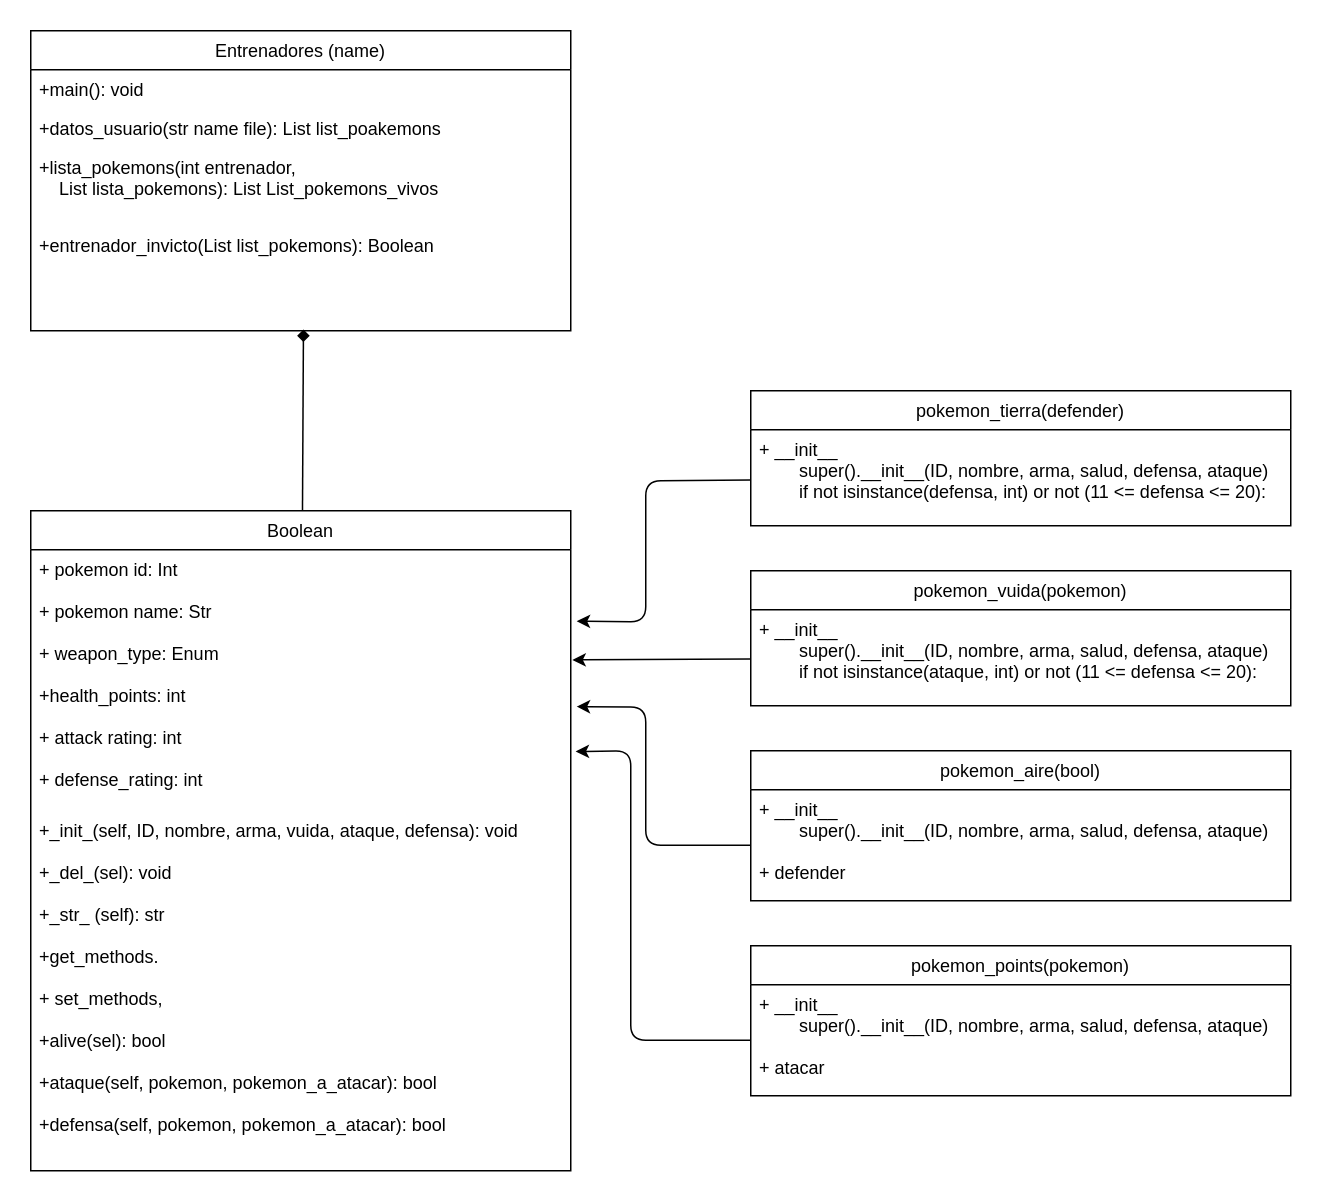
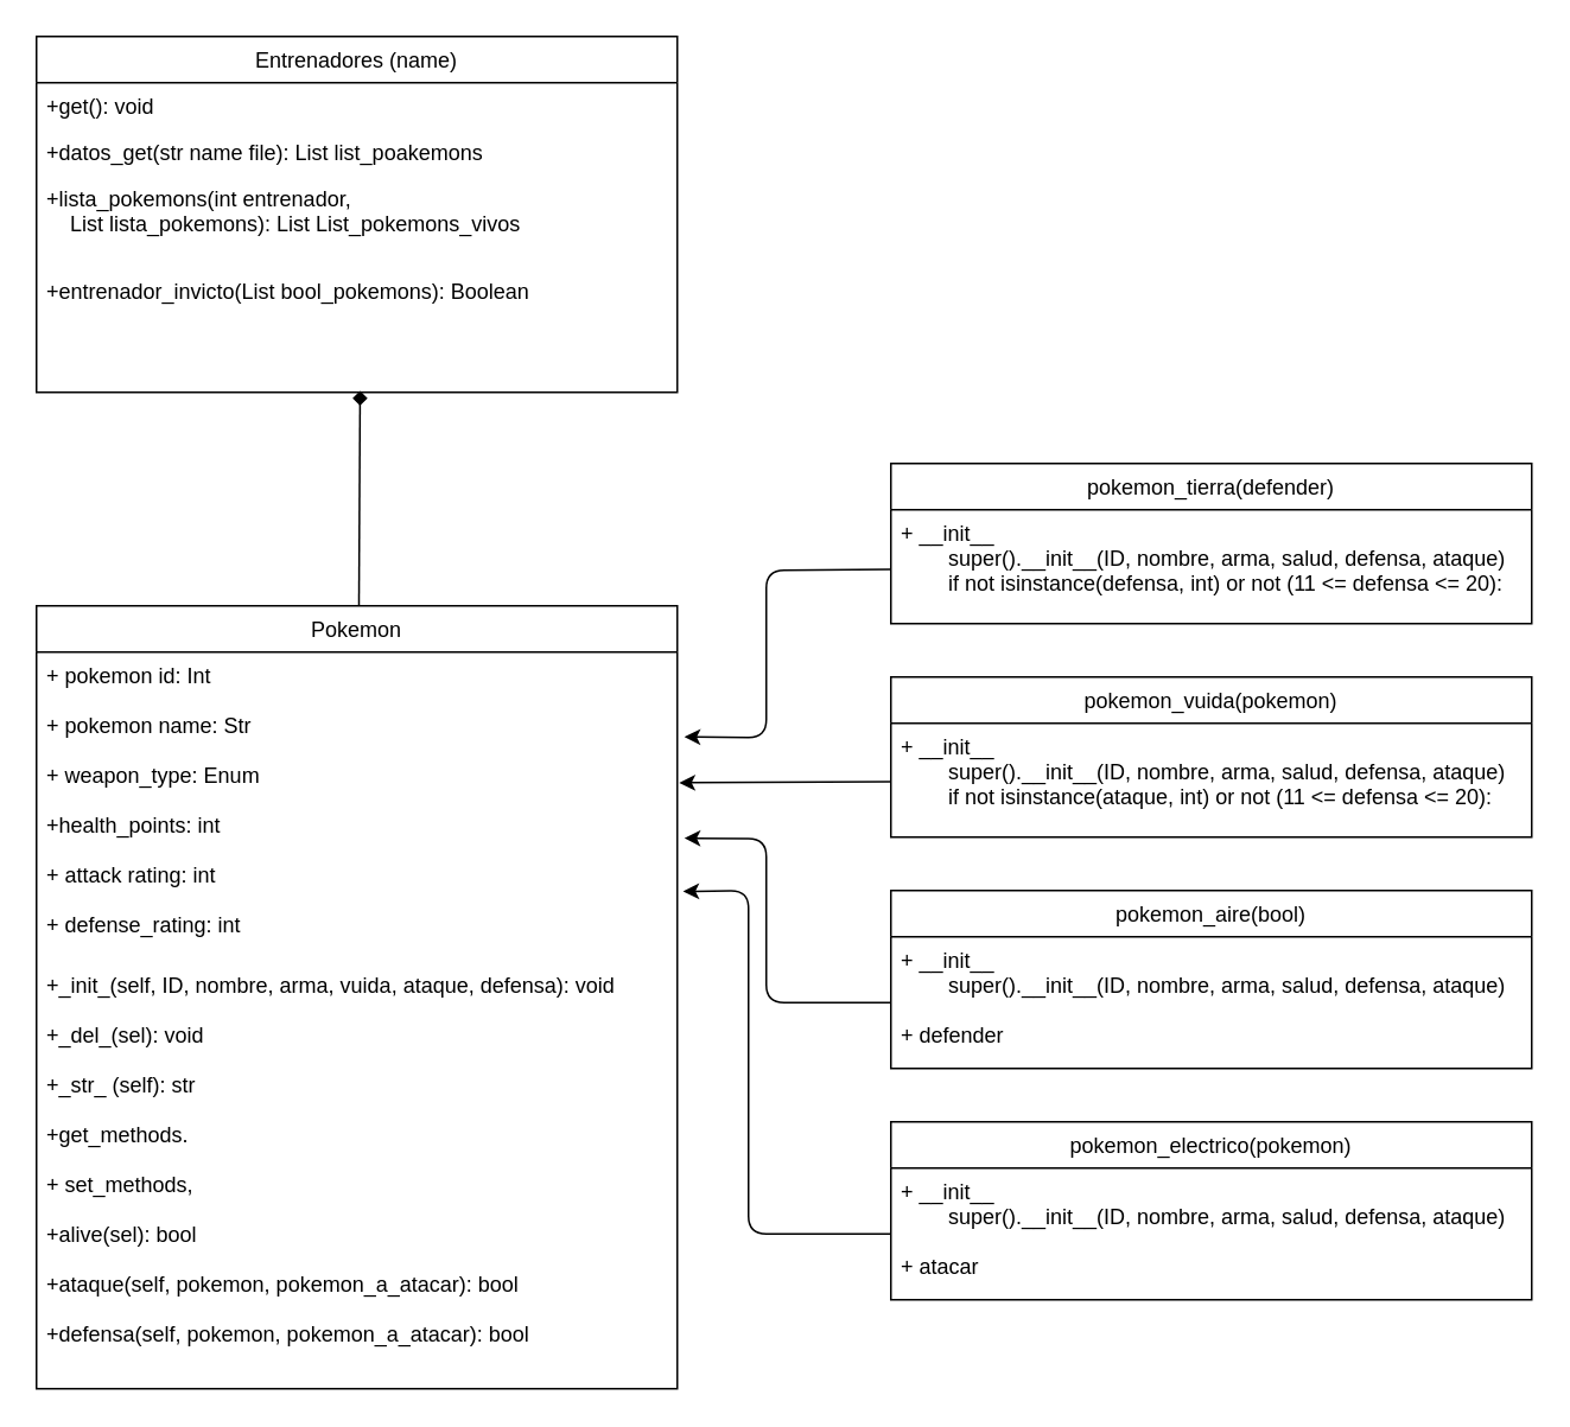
  <mxCell id="0" />
  <mxCell id="1" parent="0" />
  <mxCell id="2" value="Entrenadores (name)" style="swimlane;fontStyle=0;childLayout=stackLayout;horizontal=1;startSize=26;fillColor=none;horizontalStack=0;resizeParent=1;resizeParentMax=0;resizeLast=0;collapsible=1;marginBottom=0;" vertex="1" parent="1"><mxGeometry x="20" y="20" width="360" height="200" as="geometry" /></mxCell>
- <mxCell id="3" value="+main(): void" style="text;strokeColor=none;fillColor=none;align=left;verticalAlign=top;spacingLeft=4;spacingRight=4;overflow=hidden;rotatable=0;points=[[0,0.5],[1,0.5]];portConstraint=eastwest;" vertex="1" parent="2"><mxGeometry y="26" width="360" height="26" as="geometry" /></mxCell>
- <mxCell id="4" value="+datos_usuario(str name file): List list_poakemons" style="text;strokeColor=none;fillColor=none;align=left;verticalAlign=top;spacingLeft=4;spacingRight=4;overflow=hidden;rotatable=0;points=[[0,0.5],[1,0.5]];portConstraint=eastwest;" vertex="1" parent="2"><mxGeometry y="52" width="360" height="26" as="geometry" /></mxCell>
+ <mxCell id="3" value="+get(): void" style="text;strokeColor=none;fillColor=none;align=left;verticalAlign=top;spacingLeft=4;spacingRight=4;overflow=hidden;rotatable=0;points=[[0,0.5],[1,0.5]];portConstraint=eastwest;" vertex="1" parent="2"><mxGeometry y="26" width="360" height="26" as="geometry" /></mxCell>
+ <mxCell id="4" value="+datos_get(str name file): List list_poakemons" style="text;strokeColor=none;fillColor=none;align=left;verticalAlign=top;spacingLeft=4;spacingRight=4;overflow=hidden;rotatable=0;points=[[0,0.5],[1,0.5]];portConstraint=eastwest;" vertex="1" parent="2"><mxGeometry y="52" width="360" height="26" as="geometry" /></mxCell>
  <mxCell id="5" value="+lista_pokemons(int entrenador,&#10;    List lista_pokemons): List List_pokemons_vivos" style="text;strokeColor=none;fillColor=none;align=left;verticalAlign=top;spacingLeft=4;spacingRight=4;overflow=hidden;rotatable=0;points=[[0,0.5],[1,0.5]];portConstraint=eastwest;" vertex="1" parent="2"><mxGeometry y="78" width="360" height="52" as="geometry" /></mxCell>
- <mxCell id="6" value="+entrenador_invicto(List list_pokemons): Boolean&#10;&#10;" style="text;strokeColor=none;fillColor=none;align=left;verticalAlign=top;spacingLeft=4;spacingRight=4;overflow=hidden;rotatable=0;points=[[0,0.5],[1,0.5]];portConstraint=eastwest;" vertex="1" parent="2"><mxGeometry y="130" width="360" height="70" as="geometry" /></mxCell>
+ <mxCell id="6" value="+entrenador_invicto(List bool_pokemons): Boolean&#10;&#10;" style="text;strokeColor=none;fillColor=none;align=left;verticalAlign=top;spacingLeft=4;spacingRight=4;overflow=hidden;rotatable=0;points=[[0,0.5],[1,0.5]];portConstraint=eastwest;" vertex="1" parent="2"><mxGeometry y="130" width="360" height="70" as="geometry" /></mxCell>
  <mxCell id="7" style="edgeStyle=none;html=1;entryX=0.505;entryY=0.987;entryDx=0;entryDy=0;entryPerimeter=0;endArrow=diamond;" edge="1" parent="1" source="8" target="6"><mxGeometry relative="1" as="geometry" /></mxCell>
- <mxCell id="8" value="Boolean" style="swimlane;fontStyle=0;childLayout=stackLayout;horizontal=1;startSize=26;fillColor=none;horizontalStack=0;resizeParent=1;resizeParentMax=0;resizeLast=0;collapsible=1;marginBottom=0;" vertex="1" parent="1"><mxGeometry x="20" y="340" width="360" height="440" as="geometry" /></mxCell>
+ <mxCell id="8" value="Pokemon" style="swimlane;fontStyle=0;childLayout=stackLayout;horizontal=1;startSize=26;fillColor=none;horizontalStack=0;resizeParent=1;resizeParentMax=0;resizeLast=0;collapsible=1;marginBottom=0;" vertex="1" parent="1"><mxGeometry x="20" y="340" width="360" height="440" as="geometry" /></mxCell>
  <mxCell id="9" value="+ pokemon id: Int&#10;&#10;+ pokemon name: Str&#10;&#10;+ weapon_type: Enum&#10;&#10;+health_points: int&#10;&#10;+ attack rating: int&#10;&#10;+ defense_rating: int" style="text;strokeColor=none;fillColor=none;align=left;verticalAlign=top;spacingLeft=4;spacingRight=4;overflow=hidden;rotatable=0;points=[[0,0.5],[1,0.5]];portConstraint=eastwest;" vertex="1" parent="8"><mxGeometry y="26" width="360" height="174" as="geometry" /></mxCell>
  <mxCell id="10" value="+_init_(self, ID, nombre, arma, vuida, ataque, defensa): void&#10;&#10;+_del_(sel): void&#10;&#10;+_str_ (self): str&#10;&#10;+get_methods.&#10;&#10;+ set_methods,&#10;&#10;+alive(sel): bool&#10;&#10;+ataque(self, pokemon, pokemon_a_atacar): bool&#10;&#10;+defensa(self, pokemon, pokemon_a_atacar): bool&#10;" style="text;strokeColor=none;fillColor=none;align=left;verticalAlign=top;spacingLeft=4;spacingRight=4;overflow=hidden;rotatable=0;points=[[0,0.5],[1,0.5]];portConstraint=eastwest;" vertex="1" parent="8"><mxGeometry y="200" width="360" height="240" as="geometry" /></mxCell>
  <mxCell id="11" value="pokemon_tierra(defender)" style="swimlane;fontStyle=0;childLayout=stackLayout;horizontal=1;startSize=26;fillColor=none;horizontalStack=0;resizeParent=1;resizeParentMax=0;resizeLast=0;collapsible=1;marginBottom=0;" vertex="1" parent="1"><mxGeometry x="500" y="260" width="360" height="90" as="geometry" /></mxCell>
  <mxCell id="12" value="+ __init__&#10;        super().__init__(ID, nombre, arma, salud, defensa, ataque)&#10;        if not isinstance(defensa, int) or not (11 &lt;= defensa &lt;= 20):" style="text;strokeColor=none;fillColor=none;align=left;verticalAlign=top;spacingLeft=4;spacingRight=4;overflow=hidden;rotatable=0;points=[[0,0.5],[1,0.5]];portConstraint=eastwest;" vertex="1" parent="11"><mxGeometry y="26" width="360" height="64" as="geometry" /></mxCell>
  <mxCell id="13" value="pokemon_vuida(pokemon)" style="swimlane;fontStyle=0;childLayout=stackLayout;horizontal=1;startSize=26;fillColor=none;horizontalStack=0;resizeParent=1;resizeParentMax=0;resizeLast=0;collapsible=1;marginBottom=0;" vertex="1" parent="1"><mxGeometry x="500" y="380" width="360" height="90" as="geometry" /></mxCell>
  <mxCell id="14" value="+ __init__&#10;        super().__init__(ID, nombre, arma, salud, defensa, ataque)&#10;        if not isinstance(ataque, int) or not (11 &lt;= defensa &lt;= 20):" style="text;strokeColor=none;fillColor=none;align=left;verticalAlign=top;spacingLeft=4;spacingRight=4;overflow=hidden;rotatable=0;points=[[0,0.5],[1,0.5]];portConstraint=eastwest;" vertex="1" parent="13"><mxGeometry y="26" width="360" height="64" as="geometry" /></mxCell>
  <mxCell id="15" value="pokemon_aire(bool)" style="swimlane;fontStyle=0;childLayout=stackLayout;horizontal=1;startSize=26;fillColor=none;horizontalStack=0;resizeParent=1;resizeParentMax=0;resizeLast=0;collapsible=1;marginBottom=0;" vertex="1" parent="1"><mxGeometry x="500" y="500" width="360" height="100" as="geometry" /></mxCell>
  <mxCell id="16" value="+ __init__&#10;        super().__init__(ID, nombre, arma, salud, defensa, ataque)&#10;&#10;+ defender" style="text;strokeColor=none;fillColor=none;align=left;verticalAlign=top;spacingLeft=4;spacingRight=4;overflow=hidden;rotatable=0;points=[[0,0.5],[1,0.5]];portConstraint=eastwest;" vertex="1" parent="15"><mxGeometry y="26" width="360" height="74" as="geometry" /></mxCell>
- <mxCell id="17" value="pokemon_points(pokemon)" style="swimlane;fontStyle=0;childLayout=stackLayout;horizontal=1;startSize=26;fillColor=none;horizontalStack=0;resizeParent=1;resizeParentMax=0;resizeLast=0;collapsible=1;marginBottom=0;" vertex="1" parent="1"><mxGeometry x="500" y="630" width="360" height="100" as="geometry" /></mxCell>
+ <mxCell id="17" value="pokemon_electrico(pokemon)" style="swimlane;fontStyle=0;childLayout=stackLayout;horizontal=1;startSize=26;fillColor=none;horizontalStack=0;resizeParent=1;resizeParentMax=0;resizeLast=0;collapsible=1;marginBottom=0;" vertex="1" parent="1"><mxGeometry x="500" y="630" width="360" height="100" as="geometry" /></mxCell>
  <mxCell id="18" value="+ __init__&#10;        super().__init__(ID, nombre, arma, salud, defensa, ataque)&#10;&#10;+ atacar" style="text;strokeColor=none;fillColor=none;align=left;verticalAlign=top;spacingLeft=4;spacingRight=4;overflow=hidden;rotatable=0;points=[[0,0.5],[1,0.5]];portConstraint=eastwest;" vertex="1" parent="17"><mxGeometry y="26" width="360" height="74" as="geometry" /></mxCell>
  <mxCell id="19" style="edgeStyle=none;html=1;entryX=1.009;entryY=0.773;entryDx=0;entryDy=0;entryPerimeter=0;" edge="1" parent="1" source="18" target="9"><mxGeometry relative="1" as="geometry"><mxPoint x="420" y="460" as="targetPoint" /><Array as="points"><mxPoint x="420" y="693" /><mxPoint x="420" y="500" /></Array></mxGeometry></mxCell>
  <mxCell id="20" style="edgeStyle=none;html=1;entryX=1.011;entryY=0.601;entryDx=0;entryDy=0;entryPerimeter=0;" edge="1" parent="1" source="16" target="9"><mxGeometry relative="1" as="geometry"><mxPoint x="400" y="563" as="targetPoint" /><Array as="points"><mxPoint x="430" y="563" /><mxPoint x="430" y="471" /></Array></mxGeometry></mxCell>
  <mxCell id="21" style="edgeStyle=none;html=1;entryX=1.003;entryY=0.422;entryDx=0;entryDy=0;entryPerimeter=0;" edge="1" parent="1" source="14" target="9"><mxGeometry relative="1" as="geometry" /></mxCell>
  <mxCell id="22" style="edgeStyle=none;html=1;entryX=1.011;entryY=0.274;entryDx=0;entryDy=0;entryPerimeter=0;" edge="1" parent="1" source="12" target="9"><mxGeometry relative="1" as="geometry"><Array as="points"><mxPoint x="430" y="320" /><mxPoint x="430" y="414" /></Array></mxGeometry></mxCell>
